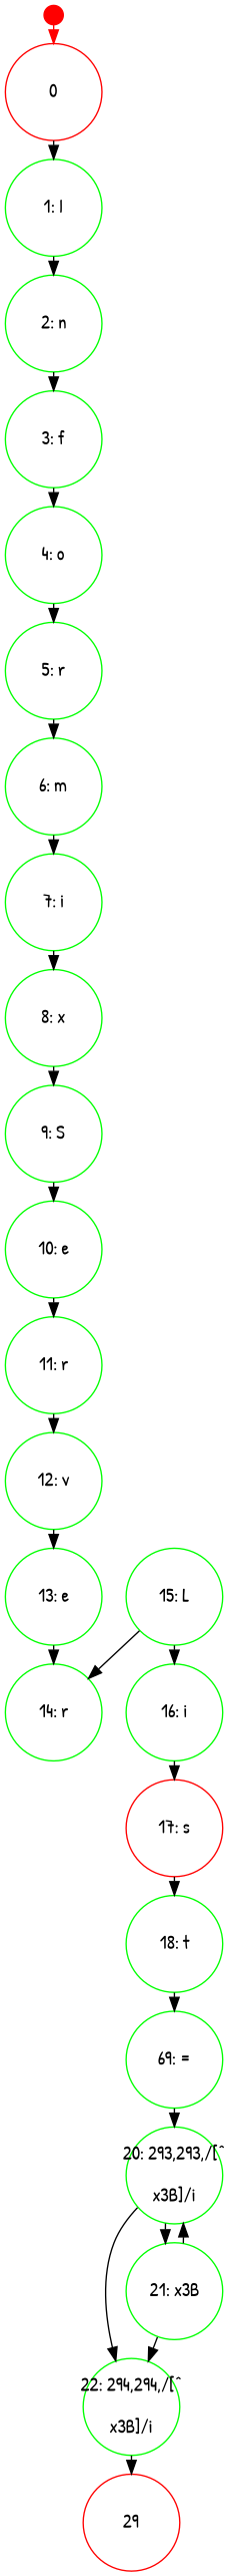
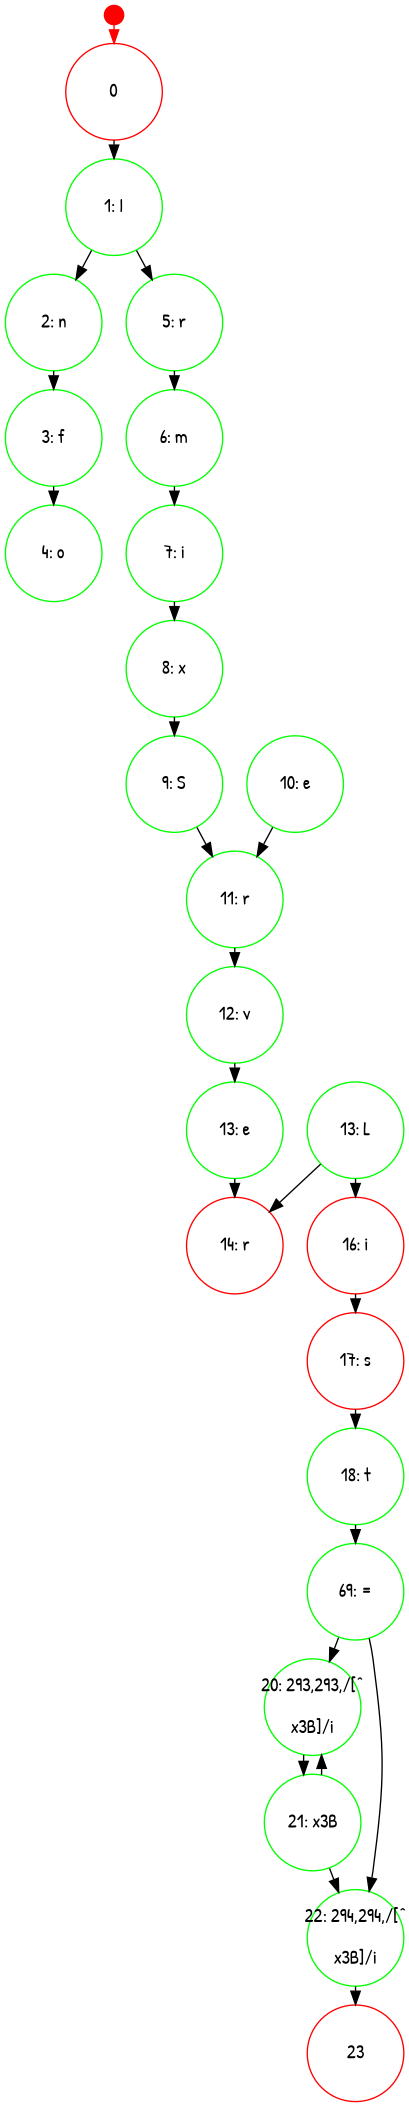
  digraph {
    fontname="Patrick Hand"
    rankdir=TB
    ranksep=.2
    node [color=green fixedsize=true fontname="Patrick Hand" fontsize=14 shape=circle]
    edge [color=black fontname="Patrick Hand" fontsize=14]
    -1 [color=red shape=point width=0.2]
    n2 [color=red label=0 width=1]
    n3 [label="1: I" width=1]
    n4 [label="2: n" width=1]
    n5 [label="3: f" width=1]
    n6 [label="4: o" width=1]
    n7 [label="5: r" width=1]
    n8 [label="6: m" width=1]
    n9 [label="7: i" width=1]
    n10 [label="8: x" width=1]
    n11 [label="9: S" width=1]
    n12 [label="10: e" width=1]
    n13 [label="11: r" width=1]
    n14 [label="12: v" width=1]
    n15 [label="13: e" width=1]
-   n16 [label="14: r" width=1]
-   n17 [label="15: L" width=1]
-   n18 [label="16: i" width=1]
+   n16 [color=red label="14: r" width=1]
+   n17 [label="13: L" width=1]
+   n18 [color=red label="16: i" width=1]
    n19 [color=red label="17: s" width=1]
    n20 [label="18: t" width=1]
    n21 [label="69: =" width=1]
    n22 [label="20: 293,293,/[^\r\n\x3B]/i" width=1]
    n23 [label="22: 294,294,/[^\r\n\x3B]/i" width=1]
    n24 [label="21: \x3B" width=1]
-   n25 [color=red label=29 width=1]
+   n25 [color=red label=23 width=1]
    -1 -> n2 [color=red]
    n2 -> n3
    n3 -> n4
    n4 -> n5
    n5 -> n6
-   n6 -> n7
+   n3 -> n7
    n7 -> n8
    n8 -> n9
    n9 -> n10
    n10 -> n11
-   n11 -> n12
+   n11 -> n13
    n12 -> n13
    n13 -> n14
    n14 -> n15
    n15 -> n16
    n17 -> n16
    n17 -> n18
    n18 -> n19
    n19 -> n20
    n20 -> n21
    n21 -> n22
-   n22 -> n23
+   n21 -> n23
    n22 -> n24
    n23 -> n25
    n24 -> n22
    n24 -> n23
  }
